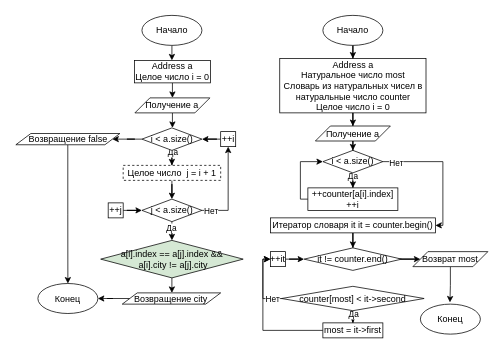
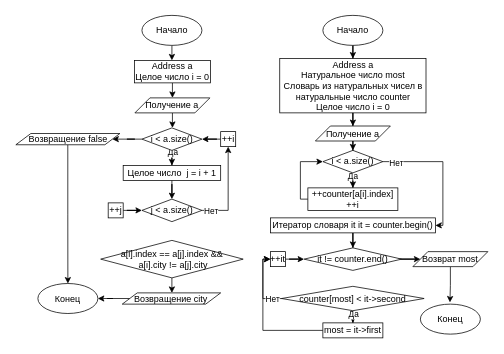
  <mxCell id="0" />
  <mxCell id="1" parent="0" />
  <mxCell id="2" style="edgeStyle=orthogonalEdgeStyle;rounded=0;orthogonalLoop=1;jettySize=auto;html=1;" edge="1" parent="1" source="3" target="7"><mxGeometry relative="1" as="geometry" /></mxCell>
  <mxCell id="3" value="Начало" style="ellipse;whiteSpace=wrap;html=1;" vertex="1" parent="1"><mxGeometry x="188.74" y="20" width="80" height="40" as="geometry" /></mxCell>
  <mxCell id="4" style="edgeStyle=orthogonalEdgeStyle;rounded=0;orthogonalLoop=1;jettySize=auto;html=1;" edge="1" parent="1" source="5" target="11"><mxGeometry relative="1" as="geometry" /></mxCell>
  <mxCell id="5" value="Начало" style="ellipse;whiteSpace=wrap;html=1;" vertex="1" parent="1"><mxGeometry x="430" y="20" width="80" height="40" as="geometry" /></mxCell>
  <mxCell id="6" style="edgeStyle=orthogonalEdgeStyle;rounded=0;orthogonalLoop=1;jettySize=auto;html=1;entryX=0.5;entryY=0;entryDx=0;entryDy=0;" edge="1" parent="1" source="7" target="9"><mxGeometry relative="1" as="geometry" /></mxCell>
  <mxCell id="7" value="Address a&lt;br&gt;Целое число i = 0" style="rounded=0;whiteSpace=wrap;html=1;" vertex="1" parent="1"><mxGeometry x="178.74" y="80" width="101.26" height="30" as="geometry" /></mxCell>
  <mxCell id="8" style="edgeStyle=orthogonalEdgeStyle;rounded=0;orthogonalLoop=1;jettySize=auto;html=1;entryX=0.5;entryY=0;entryDx=0;entryDy=0;" edge="1" parent="1" source="9" target="17"><mxGeometry relative="1" as="geometry" /></mxCell>
  <mxCell id="9" value="Получение a" style="shape=parallelogram;perimeter=parallelogramPerimeter;whiteSpace=wrap;html=1;fixedSize=1;" vertex="1" parent="1"><mxGeometry x="179.37" y="130" width="100" height="20" as="geometry" /></mxCell>
  <mxCell id="10" style="edgeStyle=orthogonalEdgeStyle;rounded=0;orthogonalLoop=1;jettySize=auto;html=1;entryX=0.5;entryY=0;entryDx=0;entryDy=0;" edge="1" parent="1" source="11" target="13"><mxGeometry relative="1" as="geometry" /></mxCell>
  <mxCell id="11" value="Address a&lt;br&gt;Натуральное число most&lt;br&gt;Словарь из натуральных чисел в натуральные число counter&lt;br&gt;Целое число i = 0" style="rounded=0;whiteSpace=wrap;html=1;" vertex="1" parent="1"><mxGeometry x="372.5" y="77.5" width="195" height="72.5" as="geometry" /></mxCell>
  <mxCell id="12" style="edgeStyle=orthogonalEdgeStyle;rounded=0;orthogonalLoop=1;jettySize=auto;html=1;entryX=0.5;entryY=0;entryDx=0;entryDy=0;" edge="1" parent="1" source="13" target="40"><mxGeometry relative="1" as="geometry" /></mxCell>
  <mxCell id="13" value="Получение a" style="shape=parallelogram;perimeter=parallelogramPerimeter;whiteSpace=wrap;html=1;fixedSize=1;" vertex="1" parent="1"><mxGeometry x="420" y="167.5" width="100" height="20" as="geometry" /></mxCell>
  <mxCell id="14" style="edgeStyle=orthogonalEdgeStyle;rounded=0;orthogonalLoop=1;jettySize=auto;html=1;" edge="1" parent="1" source="17" target="19"><mxGeometry relative="1" as="geometry" /></mxCell>
  <mxCell id="15" value="Да" style="edgeLabel;html=1;align=center;verticalAlign=middle;resizable=0;points=[];" vertex="1" connectable="0" parent="14"><mxGeometry x="-0.885" y="1" relative="1" as="geometry"><mxPoint as="offset" /></mxGeometry></mxCell>
  <mxCell id="16" value="" style="edgeStyle=orthogonalEdgeStyle;rounded=0;orthogonalLoop=1;jettySize=auto;html=1;" edge="1" parent="1" source="17" target="34"><mxGeometry relative="1" as="geometry" /></mxCell>
  <mxCell id="17" value="i &amp;lt; a.size()" style="rhombus;whiteSpace=wrap;html=1;" vertex="1" parent="1"><mxGeometry x="188.74" y="170" width="80" height="30" as="geometry" /></mxCell>
  <mxCell id="18" style="edgeStyle=orthogonalEdgeStyle;rounded=0;orthogonalLoop=1;jettySize=auto;html=1;" edge="1" parent="1" source="19" target="24"><mxGeometry relative="1" as="geometry" /></mxCell>
- <mxCell id="19" value="Целое число&amp;nbsp;&amp;nbsp;j = i + 1" style="rounded=0;whiteSpace=wrap;html=1;dashed=1;" vertex="1" parent="1"><mxGeometry x="163.74" y="220" width="130" height="20" as="geometry" /></mxCell>
- <mxCell id="20" style="edgeStyle=orthogonalEdgeStyle;rounded=0;orthogonalLoop=1;jettySize=auto;html=1;entryX=0.5;entryY=0;entryDx=0;entryDy=0;" edge="1" parent="1" source="24" target="26"><mxGeometry relative="1" as="geometry" /></mxCell>
- <mxCell id="21" value="Да" style="edgeLabel;html=1;align=center;verticalAlign=middle;resizable=0;points=[];" vertex="1" connectable="0" parent="20"><mxGeometry x="-0.672" y="-1" relative="1" as="geometry"><mxPoint as="offset" /></mxGeometry></mxCell>
+ <mxCell id="19" value="Целое число&amp;nbsp;&amp;nbsp;j = i + 1" style="rounded=0;whiteSpace=wrap;html=1;" vertex="1" parent="1"><mxGeometry x="163.74" y="220" width="130" height="20" as="geometry" /></mxCell>
  <mxCell id="22" style="edgeStyle=orthogonalEdgeStyle;rounded=0;orthogonalLoop=1;jettySize=auto;html=1;entryX=0.5;entryY=1;entryDx=0;entryDy=0;" edge="1" parent="1" source="24" target="30"><mxGeometry relative="1" as="geometry" /></mxCell>
  <mxCell id="23" value="Нет" style="edgeLabel;html=1;align=center;verticalAlign=middle;resizable=0;points=[];" vertex="1" connectable="0" parent="22"><mxGeometry x="-0.856" relative="1" as="geometry"><mxPoint x="2.59" as="offset" /></mxGeometry></mxCell>
  <mxCell id="24" value="j &amp;lt; a.size()" style="rhombus;whiteSpace=wrap;html=1;" vertex="1" parent="1"><mxGeometry x="188.74" y="265" width="80" height="30" as="geometry" /></mxCell>
  <mxCell id="25" value="" style="edgeStyle=orthogonalEdgeStyle;rounded=0;orthogonalLoop=1;jettySize=auto;html=1;" edge="1" parent="1" source="26" target="32"><mxGeometry relative="1" as="geometry" /></mxCell>
- <mxCell id="26" value="a[i].index == a[j].index &amp;amp;&amp;amp;&lt;br&gt;&amp;nbsp;a[i].city != a[j].city" style="rhombus;whiteSpace=wrap;html=1;fillColor=#d5e8d4;" vertex="1" parent="1"><mxGeometry x="133.74" y="320" width="190" height="50" as="geometry" /></mxCell>
+ <mxCell id="26" value="a[i].index == a[j].index &amp;amp;&amp;amp;&lt;br&gt;&amp;nbsp;a[i].city != a[j].city" style="rhombus;whiteSpace=wrap;html=1;" vertex="1" parent="1"><mxGeometry x="133.74" y="320" width="190" height="50" as="geometry" /></mxCell>
  <mxCell id="27" style="edgeStyle=orthogonalEdgeStyle;rounded=0;orthogonalLoop=1;jettySize=auto;html=1;" edge="1" parent="1" source="28" target="24"><mxGeometry relative="1" as="geometry" /></mxCell>
  <mxCell id="28" value="++j" style="rounded=0;whiteSpace=wrap;html=1;" vertex="1" parent="1"><mxGeometry x="143.74" y="270" width="20" height="20" as="geometry" /></mxCell>
  <mxCell id="29" style="edgeStyle=orthogonalEdgeStyle;rounded=0;orthogonalLoop=1;jettySize=auto;html=1;entryX=1;entryY=0.5;entryDx=0;entryDy=0;" edge="1" parent="1" source="30" target="17"><mxGeometry relative="1" as="geometry" /></mxCell>
  <mxCell id="30" value="++i" style="rounded=0;whiteSpace=wrap;html=1;" vertex="1" parent="1"><mxGeometry x="293.74" y="175" width="20" height="20" as="geometry" /></mxCell>
  <mxCell id="31" style="edgeStyle=orthogonalEdgeStyle;rounded=0;orthogonalLoop=1;jettySize=auto;html=1;" edge="1" parent="1" source="32" target="35"><mxGeometry relative="1" as="geometry" /></mxCell>
  <mxCell id="32" value="Возвращение&amp;nbsp;city" style="shape=parallelogram;perimeter=parallelogramPerimeter;whiteSpace=wrap;html=1;fixedSize=1;" vertex="1" parent="1"><mxGeometry x="162.48" y="390" width="131.26" height="15" as="geometry" /></mxCell>
  <mxCell id="33" style="edgeStyle=orthogonalEdgeStyle;rounded=0;orthogonalLoop=1;jettySize=auto;html=1;entryX=0.5;entryY=0;entryDx=0;entryDy=0;" edge="1" parent="1" source="34" target="35"><mxGeometry relative="1" as="geometry" /></mxCell>
  <mxCell id="34" value="Возвращение false" style="shape=parallelogram;perimeter=parallelogramPerimeter;whiteSpace=wrap;html=1;fixedSize=1;" vertex="1" parent="1"><mxGeometry x="20.63" y="177.5" width="138.74" height="15" as="geometry" /></mxCell>
  <mxCell id="35" value="Конец" style="ellipse;whiteSpace=wrap;html=1;" vertex="1" parent="1"><mxGeometry x="50" y="377.5" width="80" height="40" as="geometry" /></mxCell>
  <mxCell id="36" style="edgeStyle=orthogonalEdgeStyle;rounded=0;orthogonalLoop=1;jettySize=auto;html=1;entryX=0.5;entryY=0;entryDx=0;entryDy=0;" edge="1" parent="1" source="40" target="42"><mxGeometry relative="1" as="geometry" /></mxCell>
  <mxCell id="37" value="Да" style="edgeLabel;html=1;align=center;verticalAlign=middle;resizable=0;points=[];" vertex="1" connectable="0" parent="36"><mxGeometry x="0.413" y="-2" relative="1" as="geometry"><mxPoint x="1" y="1" as="offset" /></mxGeometry></mxCell>
  <mxCell id="38" style="edgeStyle=orthogonalEdgeStyle;rounded=0;orthogonalLoop=1;jettySize=auto;html=1;entryX=1;entryY=0.5;entryDx=0;entryDy=0;" edge="1" parent="1" source="40" target="44"><mxGeometry relative="1" as="geometry"><Array as="points"><mxPoint x="590" y="215" /><mxPoint x="590" y="300" /></Array></mxGeometry></mxCell>
  <mxCell id="39" value="Нет" style="edgeLabel;html=1;align=center;verticalAlign=middle;resizable=0;points=[];" vertex="1" connectable="0" parent="38"><mxGeometry x="-0.805" y="-1" relative="1" as="geometry"><mxPoint as="offset" /></mxGeometry></mxCell>
  <mxCell id="40" value="i &amp;lt; a.size()" style="rhombus;whiteSpace=wrap;html=1;" vertex="1" parent="1"><mxGeometry x="430" y="200" width="80" height="30" as="geometry" /></mxCell>
  <mxCell id="41" style="edgeStyle=orthogonalEdgeStyle;rounded=0;orthogonalLoop=1;jettySize=auto;html=1;entryX=0;entryY=0.5;entryDx=0;entryDy=0;" edge="1" parent="1" source="42" target="40"><mxGeometry relative="1" as="geometry"><Array as="points"><mxPoint x="400" y="265" /><mxPoint x="400" y="215" /></Array></mxGeometry></mxCell>
  <mxCell id="42" value="++counter[a[i].index]&lt;br&gt;++i" style="rounded=0;whiteSpace=wrap;html=1;" vertex="1" parent="1"><mxGeometry x="410" y="250" width="120" height="30" as="geometry" /></mxCell>
  <mxCell id="43" style="edgeStyle=orthogonalEdgeStyle;rounded=0;orthogonalLoop=1;jettySize=auto;html=1;entryX=0.5;entryY=0;entryDx=0;entryDy=0;" edge="1" parent="1" source="44" target="46"><mxGeometry relative="1" as="geometry" /></mxCell>
  <mxCell id="44" value="Итератор словаря it&amp;nbsp;it = counter.begin()" style="rounded=0;whiteSpace=wrap;html=1;" vertex="1" parent="1"><mxGeometry x="360" y="290" width="220" height="20" as="geometry" /></mxCell>
  <mxCell id="45" style="edgeStyle=orthogonalEdgeStyle;rounded=0;orthogonalLoop=1;jettySize=auto;html=1;" edge="1" parent="1" source="46" target="57"><mxGeometry relative="1" as="geometry" /></mxCell>
  <mxCell id="46" value="it != counter.end()" style="rhombus;whiteSpace=wrap;html=1;" vertex="1" parent="1"><mxGeometry x="405" y="330" width="130" height="30" as="geometry" /></mxCell>
  <mxCell id="47" style="edgeStyle=orthogonalEdgeStyle;rounded=0;orthogonalLoop=1;jettySize=auto;html=1;entryX=0;entryY=0.5;entryDx=0;entryDy=0;" edge="1" parent="1" source="51" target="53"><mxGeometry relative="1" as="geometry"><Array as="points"><mxPoint x="350" y="398" /><mxPoint x="350" y="345" /></Array></mxGeometry></mxCell>
  <mxCell id="48" value="Нет" style="edgeLabel;html=1;align=center;verticalAlign=middle;resizable=0;points=[];" vertex="1" connectable="0" parent="47"><mxGeometry x="-0.702" y="1" relative="1" as="geometry"><mxPoint as="offset" /></mxGeometry></mxCell>
  <mxCell id="49" style="edgeStyle=orthogonalEdgeStyle;rounded=0;orthogonalLoop=1;jettySize=auto;html=1;entryX=0.5;entryY=0;entryDx=0;entryDy=0;" edge="1" parent="1" source="51" target="55"><mxGeometry relative="1" as="geometry" /></mxCell>
  <mxCell id="50" value="Да" style="edgeLabel;html=1;align=center;verticalAlign=middle;resizable=0;points=[];" vertex="1" connectable="0" parent="49"><mxGeometry x="0.637" relative="1" as="geometry"><mxPoint as="offset" /></mxGeometry></mxCell>
  <mxCell id="51" value="counter[most] &amp;lt; it-&amp;gt;second" style="rhombus;whiteSpace=wrap;html=1;" vertex="1" parent="1"><mxGeometry x="375" y="381.25" width="190" height="32.5" as="geometry" /></mxCell>
  <mxCell id="52" style="edgeStyle=orthogonalEdgeStyle;rounded=0;orthogonalLoop=1;jettySize=auto;html=1;" edge="1" parent="1" source="53" target="46"><mxGeometry relative="1" as="geometry" /></mxCell>
  <mxCell id="53" value="++it" style="rounded=0;whiteSpace=wrap;html=1;" vertex="1" parent="1"><mxGeometry x="360" y="335" width="20" height="20" as="geometry" /></mxCell>
  <mxCell id="54" style="edgeStyle=orthogonalEdgeStyle;rounded=0;orthogonalLoop=1;jettySize=auto;html=1;entryX=0;entryY=0.5;entryDx=0;entryDy=0;" edge="1" parent="1" source="55" target="53"><mxGeometry relative="1" as="geometry"><Array as="points"><mxPoint x="350" y="440" /><mxPoint x="350" y="345" /></Array></mxGeometry></mxCell>
  <mxCell id="55" value="most = it-&amp;gt;first" style="rounded=0;whiteSpace=wrap;html=1;" vertex="1" parent="1"><mxGeometry x="430" y="430" width="80" height="20" as="geometry" /></mxCell>
  <mxCell id="56" style="edgeStyle=orthogonalEdgeStyle;rounded=0;orthogonalLoop=1;jettySize=auto;html=1;entryX=0.493;entryY=-0.057;entryDx=0;entryDy=0;entryPerimeter=0;" edge="1" parent="1" source="57" target="58"><mxGeometry relative="1" as="geometry" /></mxCell>
  <mxCell id="57" value="Возврат most" style="shape=parallelogram;perimeter=parallelogramPerimeter;whiteSpace=wrap;html=1;fixedSize=1;" vertex="1" parent="1"><mxGeometry x="550" y="335" width="100" height="20" as="geometry" /></mxCell>
  <mxCell id="58" value="Конец" style="ellipse;whiteSpace=wrap;html=1;" vertex="1" parent="1"><mxGeometry x="560" y="405" width="80" height="40" as="geometry" /></mxCell>
